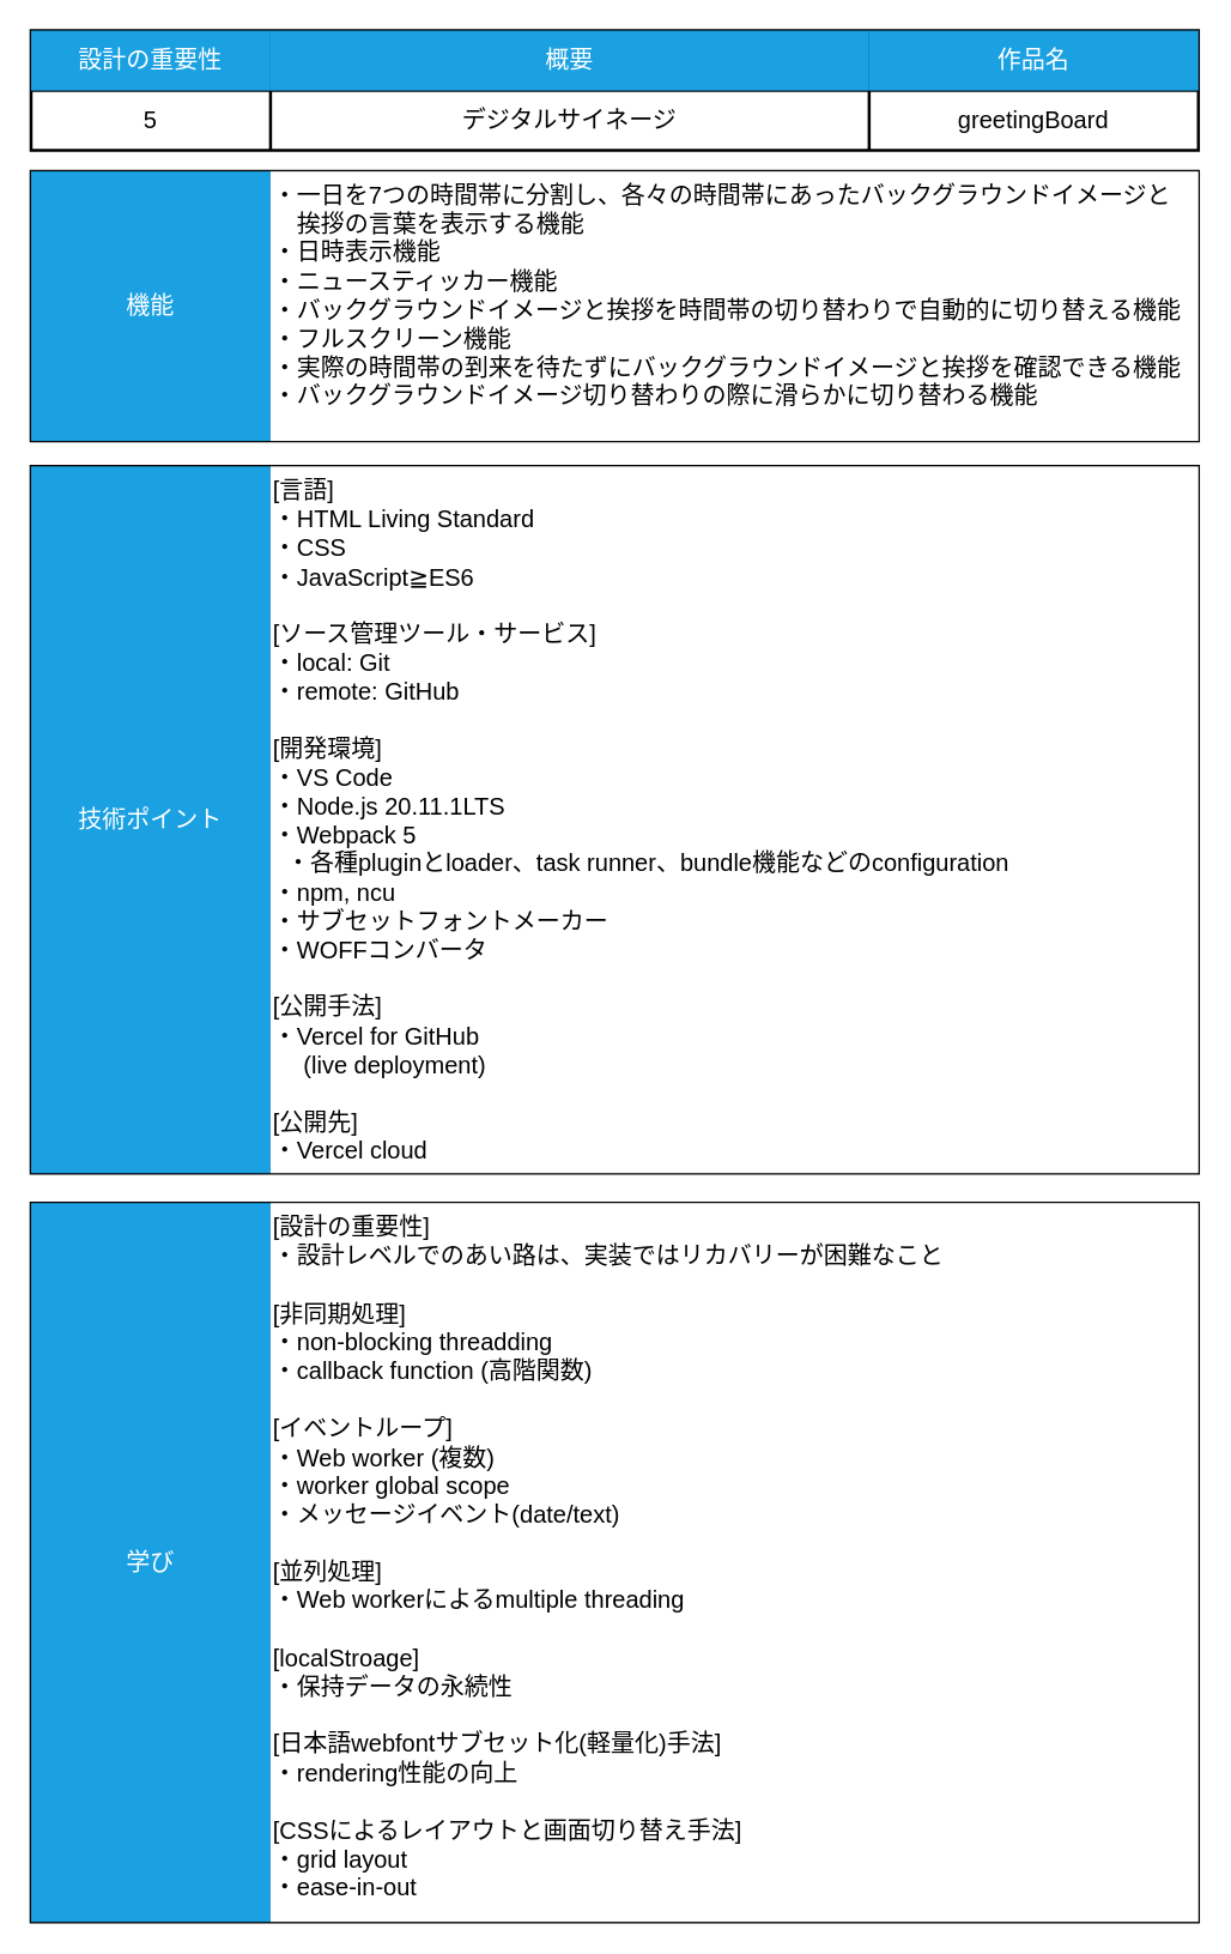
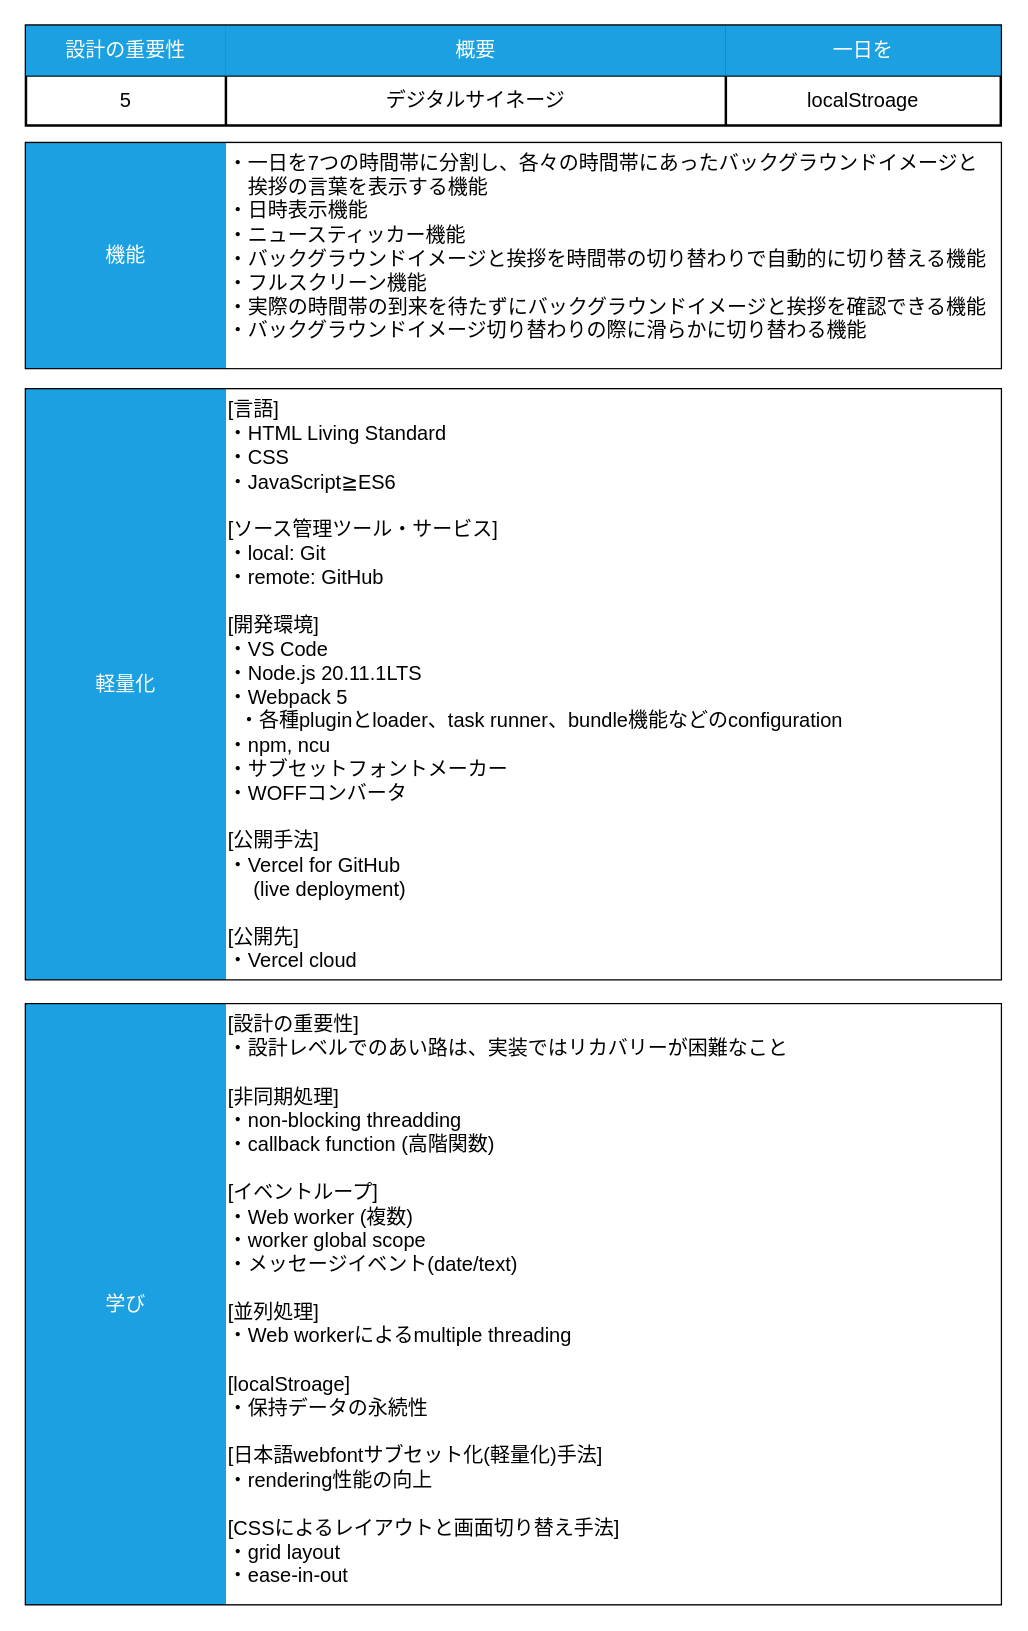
  <mxCell id="0" />
  <mxCell id="1" parent="0" />
  <mxCell id="2" value="" style="shape=table;startSize=0;container=1;collapsible=0;childLayout=tableLayout;strokeWidth=2;strokeColor=default;fontSize=16;perimeterSpacing=2;" parent="1" vertex="1"><mxGeometry x="20" y="20" width="780" height="80" as="geometry" /></mxCell>
  <mxCell id="3" value="" style="shape=tableRow;horizontal=0;startSize=0;swimlaneHead=0;swimlaneBody=0;top=0;left=0;bottom=0;right=0;collapsible=0;dropTarget=0;fillColor=none;points=[[0,0.5],[1,0.5]];portConstraint=eastwest;fontSize=16;strokeWidth=2;perimeterSpacing=2;" parent="2" vertex="1"><mxGeometry width="780" height="40" as="geometry" /></mxCell>
  <mxCell id="4" value="設計の重要性" style="shape=partialRectangle;html=1;whiteSpace=wrap;connectable=0;overflow=hidden;fillColor=#1ba1e2;top=0;left=0;bottom=0;right=0;pointerEvents=1;fontColor=#ffffff;strokeColor=#006EAF;strokeWidth=2;fontSize=16;perimeterSpacing=2;" parent="3" vertex="1"><mxGeometry width="160" height="40" as="geometry"><mxRectangle width="160" height="40" as="alternateBounds" /></mxGeometry></mxCell>
  <mxCell id="5" value="概要" style="shape=partialRectangle;html=1;whiteSpace=wrap;connectable=0;overflow=hidden;fillColor=#1ba1e2;top=0;left=0;bottom=0;right=0;pointerEvents=1;fontColor=#ffffff;strokeColor=#006EAF;strokeWidth=2;fontSize=16;perimeterSpacing=2;" parent="3" vertex="1"><mxGeometry x="160" width="400" height="40" as="geometry"><mxRectangle width="400" height="40" as="alternateBounds" /></mxGeometry></mxCell>
- <mxCell id="6" value="作品名" style="shape=partialRectangle;html=1;whiteSpace=wrap;connectable=0;overflow=hidden;fillColor=#1ba1e2;top=0;left=0;bottom=0;right=0;pointerEvents=1;fontColor=#ffffff;strokeColor=none;strokeWidth=2;fontSize=16;perimeterSpacing=2;" parent="3" vertex="1"><mxGeometry x="560" width="220" height="40" as="geometry"><mxRectangle width="220" height="40" as="alternateBounds" /></mxGeometry></mxCell>
+ <mxCell id="6" value="一日を" style="shape=partialRectangle;html=1;whiteSpace=wrap;connectable=0;overflow=hidden;fillColor=#1ba1e2;top=0;left=0;bottom=0;right=0;pointerEvents=1;fontColor=#ffffff;strokeColor=none;strokeWidth=2;fontSize=16;perimeterSpacing=2;" parent="3" vertex="1"><mxGeometry x="560" width="220" height="40" as="geometry"><mxRectangle width="220" height="40" as="alternateBounds" /></mxGeometry></mxCell>
  <mxCell id="7" value="" style="shape=tableRow;horizontal=0;startSize=0;swimlaneHead=0;swimlaneBody=0;top=0;left=0;bottom=0;right=0;collapsible=0;dropTarget=0;fillColor=none;points=[[0,0.5],[1,0.5]];portConstraint=eastwest;fontSize=16;strokeWidth=2;perimeterSpacing=2;" parent="2" vertex="1"><mxGeometry y="40" width="780" height="40" as="geometry" /></mxCell>
  <mxCell id="8" value="5" style="shape=partialRectangle;html=1;whiteSpace=wrap;connectable=0;overflow=hidden;fillColor=none;top=0;left=0;bottom=0;right=0;pointerEvents=1;strokeWidth=2;fontSize=16;perimeterSpacing=2;" parent="7" vertex="1"><mxGeometry width="160" height="40" as="geometry"><mxRectangle width="160" height="40" as="alternateBounds" /></mxGeometry></mxCell>
  <mxCell id="9" value="デジタルサイネージ" style="shape=partialRectangle;html=1;whiteSpace=wrap;connectable=0;overflow=hidden;fillColor=none;top=0;left=0;bottom=0;right=0;pointerEvents=1;strokeWidth=2;fontSize=16;perimeterSpacing=2;" parent="7" vertex="1"><mxGeometry x="160" width="400" height="40" as="geometry"><mxRectangle width="400" height="40" as="alternateBounds" /></mxGeometry></mxCell>
- <mxCell id="10" value="greetingBoard" style="shape=partialRectangle;html=1;whiteSpace=wrap;connectable=0;overflow=hidden;fillColor=none;top=0;left=0;bottom=0;right=0;pointerEvents=1;strokeWidth=2;fontSize=16;perimeterSpacing=2;" parent="7" vertex="1"><mxGeometry x="560" width="220" height="40" as="geometry"><mxRectangle width="220" height="40" as="alternateBounds" /></mxGeometry></mxCell>
+ <mxCell id="10" value="localStroage" style="shape=partialRectangle;html=1;whiteSpace=wrap;connectable=0;overflow=hidden;fillColor=none;top=0;left=0;bottom=0;right=0;pointerEvents=1;strokeWidth=2;fontSize=16;perimeterSpacing=2;" parent="7" vertex="1"><mxGeometry x="560" width="220" height="40" as="geometry"><mxRectangle width="220" height="40" as="alternateBounds" /></mxGeometry></mxCell>
  <mxCell id="11" value="" style="shape=table;startSize=0;container=1;collapsible=0;childLayout=tableLayout;strokeWidth=2;strokeColor=#000000;fillColor=#1ba1e2;fontColor=#ffffff;swimlaneLine=1;rounded=0;verticalAlign=top;align=left;fontSize=16;perimeterSpacing=2;" parent="1" vertex="1"><mxGeometry x="20" y="114" width="780" height="180" as="geometry" /></mxCell>
  <mxCell id="12" value="" style="shape=tableRow;horizontal=0;startSize=0;swimlaneHead=0;swimlaneBody=0;top=0;left=0;bottom=0;right=0;collapsible=0;dropTarget=0;fillColor=none;points=[[0,0.5],[1,0.5]];portConstraint=eastwest;verticalAlign=top;fontSize=16;strokeWidth=2;perimeterSpacing=2;" parent="11" vertex="1"><mxGeometry width="780" height="180" as="geometry" /></mxCell>
  <mxCell id="13" value="機能" style="shape=partialRectangle;html=1;whiteSpace=wrap;connectable=0;overflow=hidden;fillColor=#1ba1e2;top=0;left=0;bottom=0;right=0;pointerEvents=1;fontColor=#ffffff;strokeColor=#000000;strokeWidth=2;fontSize=16;perimeterSpacing=2;" parent="12" vertex="1"><mxGeometry width="160" height="180" as="geometry"><mxRectangle width="160" height="180" as="alternateBounds" /></mxGeometry></mxCell>
  <mxCell id="14" value="&lt;span style=&quot;font-family: Helvetica; font-size: 16px; font-style: normal; font-variant-ligatures: normal; font-variant-caps: normal; font-weight: 400; letter-spacing: normal; orphans: 2; text-align: left; text-indent: 0px; text-transform: none; widows: 2; word-spacing: 0px; -webkit-text-stroke-width: 0px; text-decoration-thickness: initial; text-decoration-style: initial; text-decoration-color: initial; float: none; display: inline !important;&quot;&gt;・一日を7つの時間帯に分割し、各々の時間帯にあったバックグラウンドイメージと&lt;br&gt;　挨拶の言葉を表示する機能&lt;br&gt;&lt;/span&gt;・日時表示機能&lt;br style=&quot;border-color: var(--border-color);&quot;&gt;&lt;span style=&quot;font-family: Helvetica; font-size: 16px; font-style: normal; font-variant-ligatures: normal; font-variant-caps: normal; font-weight: 400; letter-spacing: normal; orphans: 2; text-align: left; text-indent: 0px; text-transform: none; widows: 2; word-spacing: 0px; -webkit-text-stroke-width: 0px; text-decoration-thickness: initial; text-decoration-style: initial; text-decoration-color: initial; float: none; display: inline !important;&quot;&gt;・ニュースティッカー機能&lt;br style=&quot;border-color: var(--border-color);&quot;&gt;・バックグラウンドイメージと挨拶を時間帯の切り替わりで自動的に切り替える機能&lt;/span&gt;&lt;br style=&quot;font-family: Helvetica; font-size: 16px; font-style: normal; font-variant-ligatures: normal; font-variant-caps: normal; font-weight: 400; letter-spacing: normal; orphans: 2; text-align: left; text-indent: 0px; text-transform: none; widows: 2; word-spacing: 0px; -webkit-text-stroke-width: 0px; text-decoration-thickness: initial; text-decoration-style: initial; text-decoration-color: initial;&quot;&gt;&lt;span style=&quot;font-family: Helvetica; font-size: 16px; font-style: normal; font-variant-ligatures: normal; font-variant-caps: normal; font-weight: 400; letter-spacing: normal; orphans: 2; text-align: left; text-indent: 0px; text-transform: none; widows: 2; word-spacing: 0px; -webkit-text-stroke-width: 0px; text-decoration-thickness: initial; text-decoration-style: initial; text-decoration-color: initial; float: none; display: inline !important;&quot;&gt;・フルスクリーン機能&lt;/span&gt;&lt;br style=&quot;font-family: Helvetica; font-size: 16px; font-style: normal; font-variant-ligatures: normal; font-variant-caps: normal; font-weight: 400; letter-spacing: normal; orphans: 2; text-align: left; text-indent: 0px; text-transform: none; widows: 2; word-spacing: 0px; -webkit-text-stroke-width: 0px; text-decoration-thickness: initial; text-decoration-style: initial; text-decoration-color: initial;&quot;&gt;&lt;span style=&quot;font-family: Helvetica; font-size: 16px; font-style: normal; font-variant-ligatures: normal; font-variant-caps: normal; font-weight: 400; letter-spacing: normal; orphans: 2; text-align: left; text-indent: 0px; text-transform: none; widows: 2; word-spacing: 0px; -webkit-text-stroke-width: 0px; text-decoration-thickness: initial; text-decoration-style: initial; text-decoration-color: initial; float: none; display: inline !important;&quot;&gt;・実際の時間帯の到来を待たずにバックグラウンドイメージと挨拶を確認できる機能&lt;/span&gt;&lt;br style=&quot;font-family: Helvetica; font-size: 16px; font-style: normal; font-variant-ligatures: normal; font-variant-caps: normal; font-weight: 400; letter-spacing: normal; orphans: 2; text-align: left; text-indent: 0px; text-transform: none; widows: 2; word-spacing: 0px; -webkit-text-stroke-width: 0px; text-decoration-thickness: initial; text-decoration-style: initial; text-decoration-color: initial;&quot;&gt;&lt;span style=&quot;font-family: Helvetica; font-size: 16px; font-style: normal; font-variant-ligatures: normal; font-variant-caps: normal; font-weight: 400; letter-spacing: normal; orphans: 2; text-align: left; text-indent: 0px; text-transform: none; widows: 2; word-spacing: 0px; -webkit-text-stroke-width: 0px; text-decoration-thickness: initial; text-decoration-style: initial; text-decoration-color: initial; float: none; display: inline !important;&quot;&gt;・バックグラウンドイメージ切り替わりの際に滑らかに切り替わる機能&lt;/span&gt;" style="shape=partialRectangle;html=1;whiteSpace=wrap;connectable=0;overflow=hidden;fillColor=default;top=0;left=0;bottom=0;right=0;pointerEvents=1;align=left;verticalAlign=top;strokeWidth=2;fontSize=16;perimeterSpacing=2;" parent="12" vertex="1"><mxGeometry x="160" width="620" height="180" as="geometry"><mxRectangle width="620" height="180" as="alternateBounds" /></mxGeometry></mxCell>
  <mxCell id="15" value="" style="shape=table;startSize=0;container=1;collapsible=0;childLayout=tableLayout;strokeWidth=2;strokeColor=#000000;fillColor=#1ba1e2;fontColor=#ffffff;verticalAlign=top;fontSize=16;perimeterSpacing=2;" parent="1" vertex="1"><mxGeometry x="20" y="311" width="780" height="472" as="geometry" /></mxCell>
  <mxCell id="16" value="" style="shape=tableRow;horizontal=0;startSize=0;swimlaneHead=0;swimlaneBody=0;top=0;left=0;bottom=0;right=0;collapsible=0;dropTarget=0;fillColor=none;points=[[0,0.5],[1,0.5]];portConstraint=eastwest;strokeWidth=2;fontSize=16;perimeterSpacing=2;" parent="15" vertex="1"><mxGeometry width="780" height="472" as="geometry" /></mxCell>
- <mxCell id="17" value="技術ポイント" style="shape=partialRectangle;html=1;whiteSpace=wrap;connectable=0;overflow=hidden;fillColor=#1ba1e2;top=0;left=0;bottom=0;right=0;pointerEvents=1;fontColor=#ffffff;strokeColor=#000000;strokeWidth=2;fontSize=16;perimeterSpacing=2;" parent="16" vertex="1"><mxGeometry width="160" height="472" as="geometry"><mxRectangle width="160" height="472" as="alternateBounds" /></mxGeometry></mxCell>
+ <mxCell id="17" value="軽量化" style="shape=partialRectangle;html=1;whiteSpace=wrap;connectable=0;overflow=hidden;fillColor=#1ba1e2;top=0;left=0;bottom=0;right=0;pointerEvents=1;fontColor=#ffffff;strokeColor=#000000;strokeWidth=2;fontSize=16;perimeterSpacing=2;" parent="16" vertex="1"><mxGeometry width="160" height="472" as="geometry"><mxRectangle width="160" height="472" as="alternateBounds" /></mxGeometry></mxCell>
  <mxCell id="18" value="&lt;div style=&quot;font-size: 16px;&quot;&gt;[言語]&lt;/div&gt;&lt;div style=&quot;font-size: 16px;&quot;&gt;・HTML Living Standard&lt;/div&gt;&lt;div style=&quot;font-size: 16px;&quot;&gt;・CSS&lt;/div&gt;&lt;div style=&quot;font-size: 16px;&quot;&gt;・JavaScript≧ES6&lt;/div&gt;&lt;div style=&quot;font-size: 16px;&quot;&gt;&lt;br&gt;&lt;/div&gt;&lt;div style=&quot;font-size: 16px;&quot;&gt;&lt;span style=&quot;background-color: initial;&quot;&gt;[ソース管理ツール・サービス]&lt;/span&gt;&lt;br&gt;&lt;/div&gt;&lt;div style=&quot;font-size: 16px;&quot;&gt;&lt;div style=&quot;border-color: var(--border-color);&quot;&gt;・local:&lt;span style=&quot;background-color: initial;&quot;&gt;&amp;nbsp;Git&lt;/span&gt;&lt;/div&gt;&lt;div style=&quot;border-color: var(--border-color);&quot;&gt;・remote:&lt;span style=&quot;background-color: initial;&quot;&gt;&amp;nbsp;GitHub&lt;/span&gt;&lt;/div&gt;&lt;div style=&quot;border-color: var(--border-color);&quot;&gt;&lt;span style=&quot;background-color: initial;&quot;&gt;&lt;br&gt;&lt;/span&gt;&lt;/div&gt;&lt;div style=&quot;border-color: var(--border-color);&quot;&gt;&lt;span style=&quot;background-color: initial;&quot;&gt;[開発環境]&lt;/span&gt;&lt;br&gt;&lt;/div&gt;&lt;/div&gt;&lt;div style=&quot;font-size: 16px;&quot;&gt;・VS Code&lt;/div&gt;&lt;div style=&quot;border-color: var(--border-color);&quot;&gt;・Node.js 20.11.1LTS&lt;/div&gt;&lt;div style=&quot;font-size: 16px;&quot;&gt;・Webpack 5&lt;br&gt;&lt;/div&gt;&lt;div style=&quot;font-size: 16px;&quot;&gt;&amp;nbsp; ・各種&lt;span style=&quot;background-color: initial; border-color: var(--border-color);&quot;&gt;pluginとloader、task runner、bundle機能などのconfiguration&lt;/span&gt;&lt;/div&gt;&lt;div style=&quot;font-size: 16px;&quot;&gt;&lt;span style=&quot;background-color: initial;&quot;&gt;・npm, ncu&lt;/span&gt;&lt;br&gt;&lt;/div&gt;&lt;div style=&quot;font-size: 16px;&quot;&gt;・サブセットフォントメーカー&lt;/div&gt;&lt;div style=&quot;font-size: 16px;&quot;&gt;・WOFFコンバータ&lt;/div&gt;&lt;div style=&quot;font-size: 16px;&quot;&gt;&lt;br&gt;&lt;/div&gt;&lt;div style=&quot;font-size: 16px;&quot;&gt;&lt;span style=&quot;background-color: initial;&quot;&gt;[公開手法]&lt;/span&gt;&lt;br&gt;&lt;/div&gt;&lt;div style=&quot;font-size: 16px;&quot;&gt;&lt;span style=&quot;background-color: initial;&quot;&gt;&lt;div&gt;・Vercel for GitHub&lt;/div&gt;&lt;div&gt;&amp;nbsp;　(live deployment)&lt;/div&gt;&lt;div&gt;&lt;br&gt;&lt;/div&gt;&lt;/span&gt;&lt;/div&gt;&lt;div style=&quot;font-size: 16px;&quot;&gt;&lt;span style=&quot;background-color: initial;&quot;&gt;[公開先]&lt;/span&gt;&lt;br&gt;&lt;/div&gt;&lt;div style=&quot;font-size: 16px;&quot;&gt;・Vercel cloud&lt;br&gt;&lt;/div&gt;" style="shape=partialRectangle;html=1;whiteSpace=wrap;connectable=0;overflow=hidden;fillColor=default;top=0;left=0;bottom=0;right=0;pointerEvents=1;align=left;horizontal=1;verticalAlign=top;strokeWidth=2;strokeColor=#000000;fontSize=16;perimeterSpacing=2;" parent="16" vertex="1"><mxGeometry x="160" width="620" height="472" as="geometry"><mxRectangle width="620" height="472" as="alternateBounds" /></mxGeometry></mxCell>
  <mxCell id="19" value="" style="shape=table;startSize=0;container=1;collapsible=0;childLayout=tableLayout;strokeWidth=2;strokeColor=#000000;fillColor=#1ba1e2;fontColor=#ffffff;verticalAlign=top;fontSize=16;perimeterSpacing=2;" parent="1" vertex="1"><mxGeometry x="20" y="803" width="780" height="480" as="geometry" /></mxCell>
  <mxCell id="20" style="shape=tableRow;horizontal=0;startSize=0;swimlaneHead=0;swimlaneBody=0;top=0;left=0;bottom=0;right=0;collapsible=0;dropTarget=0;fillColor=none;points=[[0,0.5],[1,0.5]];portConstraint=eastwest;fontSize=16;strokeWidth=2;perimeterSpacing=2;" parent="19" vertex="1"><mxGeometry width="780" height="480" as="geometry" /></mxCell>
  <mxCell id="21" value="学び" style="shape=partialRectangle;html=1;whiteSpace=wrap;connectable=0;overflow=hidden;fillColor=#1ba1e2;top=0;left=0;bottom=0;right=0;pointerEvents=1;align=center;fontColor=#ffffff;strokeColor=#006EAF;strokeWidth=2;fontSize=16;perimeterSpacing=2;" parent="20" vertex="1"><mxGeometry width="160" height="480" as="geometry"><mxRectangle width="160" height="480" as="alternateBounds" /></mxGeometry></mxCell>
  <mxCell id="22" value="&lt;div style=&quot;font-size: 16px;&quot;&gt;[設計の重要性]&lt;/div&gt;&lt;div style=&quot;font-size: 16px;&quot;&gt;・設計レベルでのあい路は、実装ではリカバリーが困難なこと&lt;/div&gt;&lt;div style=&quot;font-size: 16px;&quot;&gt;&lt;span style=&quot;background-color: initial;&quot;&gt;&lt;br&gt;&lt;/span&gt;&lt;/div&gt;&lt;div style=&quot;font-size: 16px;&quot;&gt;&lt;span style=&quot;background-color: initial;&quot;&gt;[非同期処理]&lt;/span&gt;&lt;br&gt;&lt;/div&gt;&lt;div style=&quot;font-size: 16px;&quot;&gt;・non-blocking threadding&lt;/div&gt;&lt;div style=&quot;font-size: 16px;&quot;&gt;・callback function (高階関数)&lt;/div&gt;&lt;div style=&quot;font-size: 16px;&quot;&gt;&lt;span style=&quot;background-color: initial;&quot;&gt;&lt;br&gt;&lt;/span&gt;&lt;/div&gt;&lt;div style=&quot;font-size: 16px;&quot;&gt;&lt;span style=&quot;background-color: initial;&quot;&gt;[イベントループ]&lt;/span&gt;&lt;br&gt;&lt;/div&gt;&lt;div style=&quot;font-size: 16px;&quot;&gt;・Web worker (複数)&lt;/div&gt;&lt;div style=&quot;font-size: 16px;&quot;&gt;・worker global scope&lt;/div&gt;&lt;div style=&quot;font-size: 16px;&quot;&gt;・メッセージイベント(date/text)&lt;/div&gt;&lt;br&gt;[&lt;span style=&quot;background-color: initial;&quot;&gt;並列処理]&lt;br&gt;&lt;/span&gt;・Web workerによるmultiple threading&lt;br&gt;&lt;div style=&quot;font-size: 16px;&quot;&gt;&lt;div style=&quot;border-color: var(--border-color);&quot;&gt;&lt;br&gt;&lt;/div&gt;&lt;div style=&quot;border-color: var(--border-color);&quot;&gt;[localStroage]&lt;br style=&quot;border-color: var(--border-color);&quot;&gt;&lt;/div&gt;&lt;div style=&quot;border-color: var(--border-color);&quot;&gt;&lt;span style=&quot;border-color: var(--border-color); background-color: initial;&quot;&gt;・保持データの永続性&lt;/span&gt;&lt;/div&gt;&lt;div style=&quot;border-color: var(--border-color);&quot;&gt;&lt;span style=&quot;border-color: var(--border-color); background-color: initial;&quot;&gt;&lt;br&gt;&lt;/span&gt;&lt;/div&gt;&lt;div style=&quot;border-color: var(--border-color);&quot;&gt;&lt;span style=&quot;border-color: var(--border-color); background-color: initial;&quot;&gt;[日本語webfontサブセット化(軽量化)手法]&lt;br&gt;&lt;/span&gt;&lt;/div&gt;&lt;div style=&quot;border-color: var(--border-color);&quot;&gt;&lt;span style=&quot;border-color: var(--border-color); background-color: initial;&quot;&gt;・rendering性能の向上&lt;/span&gt;&lt;/div&gt;&lt;/div&gt;&lt;div style=&quot;font-size: 16px;&quot;&gt;&lt;span style=&quot;background-color: initial;&quot;&gt;&lt;br&gt;&lt;/span&gt;&lt;/div&gt;&lt;div style=&quot;font-size: 16px;&quot;&gt;&lt;span style=&quot;background-color: initial;&quot;&gt;[CSSによるレイアウトと画面切り替え手法]&lt;/span&gt;&lt;br&gt;&lt;/div&gt;&lt;div style=&quot;font-size: 16px;&quot;&gt;・grid layout&lt;/div&gt;&lt;div style=&quot;font-size: 16px;&quot;&gt;・ease-in-out&lt;/div&gt;" style="shape=partialRectangle;html=1;whiteSpace=wrap;connectable=0;overflow=hidden;fillColor=default;top=0;left=0;bottom=0;right=0;pointerEvents=1;align=left;strokeWidth=2;verticalAlign=top;fontSize=16;perimeterSpacing=2;" parent="20" vertex="1"><mxGeometry x="160" width="620" height="480" as="geometry"><mxRectangle width="620" height="480" as="alternateBounds" /></mxGeometry></mxCell>
